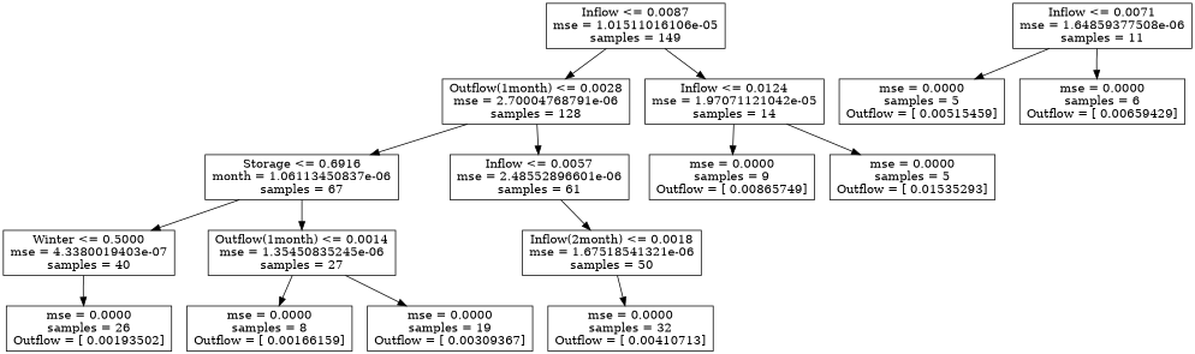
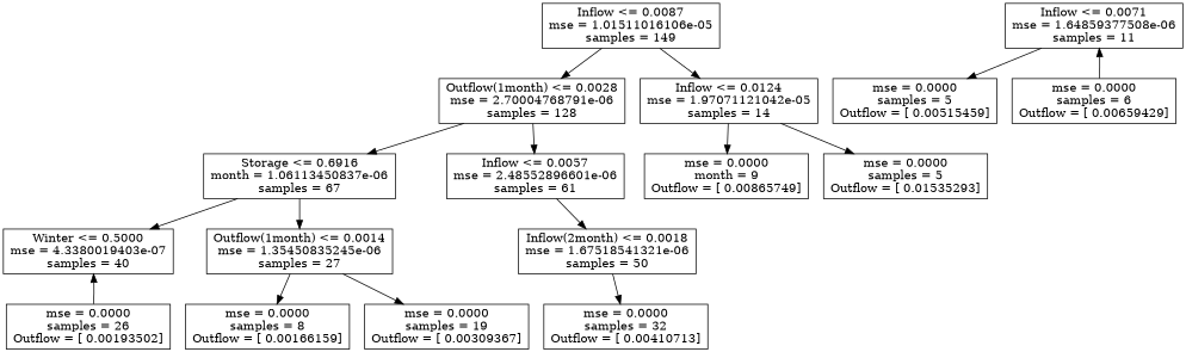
  digraph {
    node [shape=box]
    n1 [label="Inflow <= 0.0087\nmse = 1.01511016106e-05\nsamples = 149"]
    n2 [label="Outflow(1month) <= 0.0028\nmse = 2.70004768791e-06\nsamples = 128"]
    n3 [label="Inflow <= 0.0124\nmse = 1.97071121042e-05\nsamples = 14"]
    n4 [label="Storage <= 0.6916\nmonth = 1.06113450837e-06\nsamples = 67"]
    n5 [label="Inflow <= 0.0057\nmse = 2.48552896601e-06\nsamples = 61"]
-   n6 [label="mse = 0.0000\nsamples = 9\nOutflow = [ 0.00865749]"]
+   n6 [label="mse = 0.0000\nmonth = 9\nOutflow = [ 0.00865749]"]
    n7 [label="mse = 0.0000\nsamples = 5\nOutflow = [ 0.01535293]"]
    n8 [label="Winter <= 0.5000\nmse = 4.3380019403e-07\nsamples = 40"]
    n9 [label="Outflow(1month) <= 0.0014\nmse = 1.35450835245e-06\nsamples = 27"]
    n10 [label="Inflow(2month) <= 0.0018\nmse = 1.67518541321e-06\nsamples = 50"]
    n11 [label="mse = 0.0000\nsamples = 26\nOutflow = [ 0.00193502]"]
    n12 [label="mse = 0.0000\nsamples = 8\nOutflow = [ 0.00166159]"]
    n13 [label="mse = 0.0000\nsamples = 19\nOutflow = [ 0.00309367]"]
    n14 [label="mse = 0.0000\nsamples = 32\nOutflow = [ 0.00410713]"]
    n15 [label="Inflow <= 0.0071\nmse = 1.64859377508e-06\nsamples = 11"]
    n16 [label="mse = 0.0000\nsamples = 5\nOutflow = [ 0.00515459]"]
    n17 [label="mse = 0.0000\nsamples = 6\nOutflow = [ 0.00659429]"]
    n1 -> n2
    n1 -> n3
    n2 -> n4
    n2 -> n5
    n3 -> n6
    n3 -> n7
    n4 -> n8
    n4 -> n9
    n5 -> n10
-   n8 -> n11
+   n11 -> n8
    n9 -> n12
    n9 -> n13
    n10 -> n14
    n15 -> n16
-   n15 -> n17
+   n17 -> n15
  }
